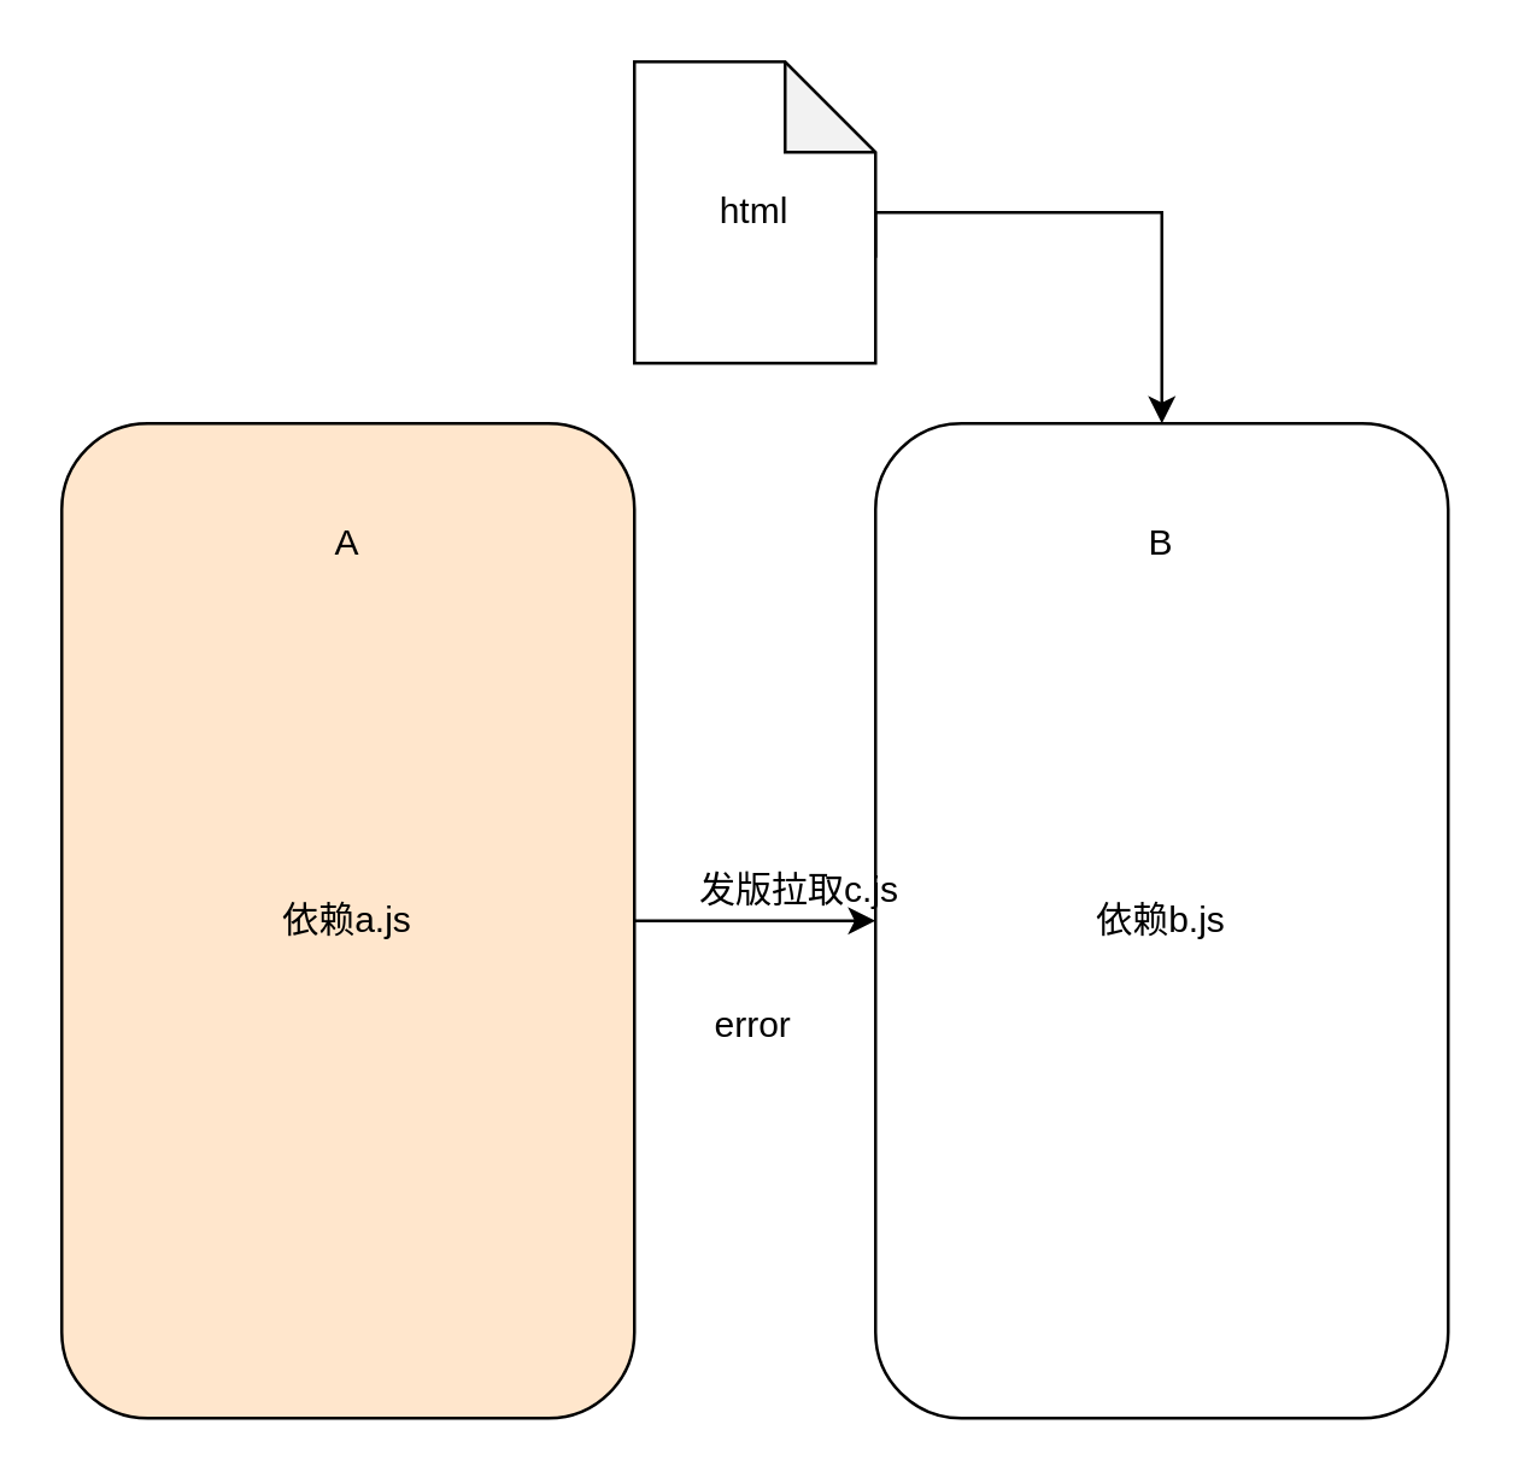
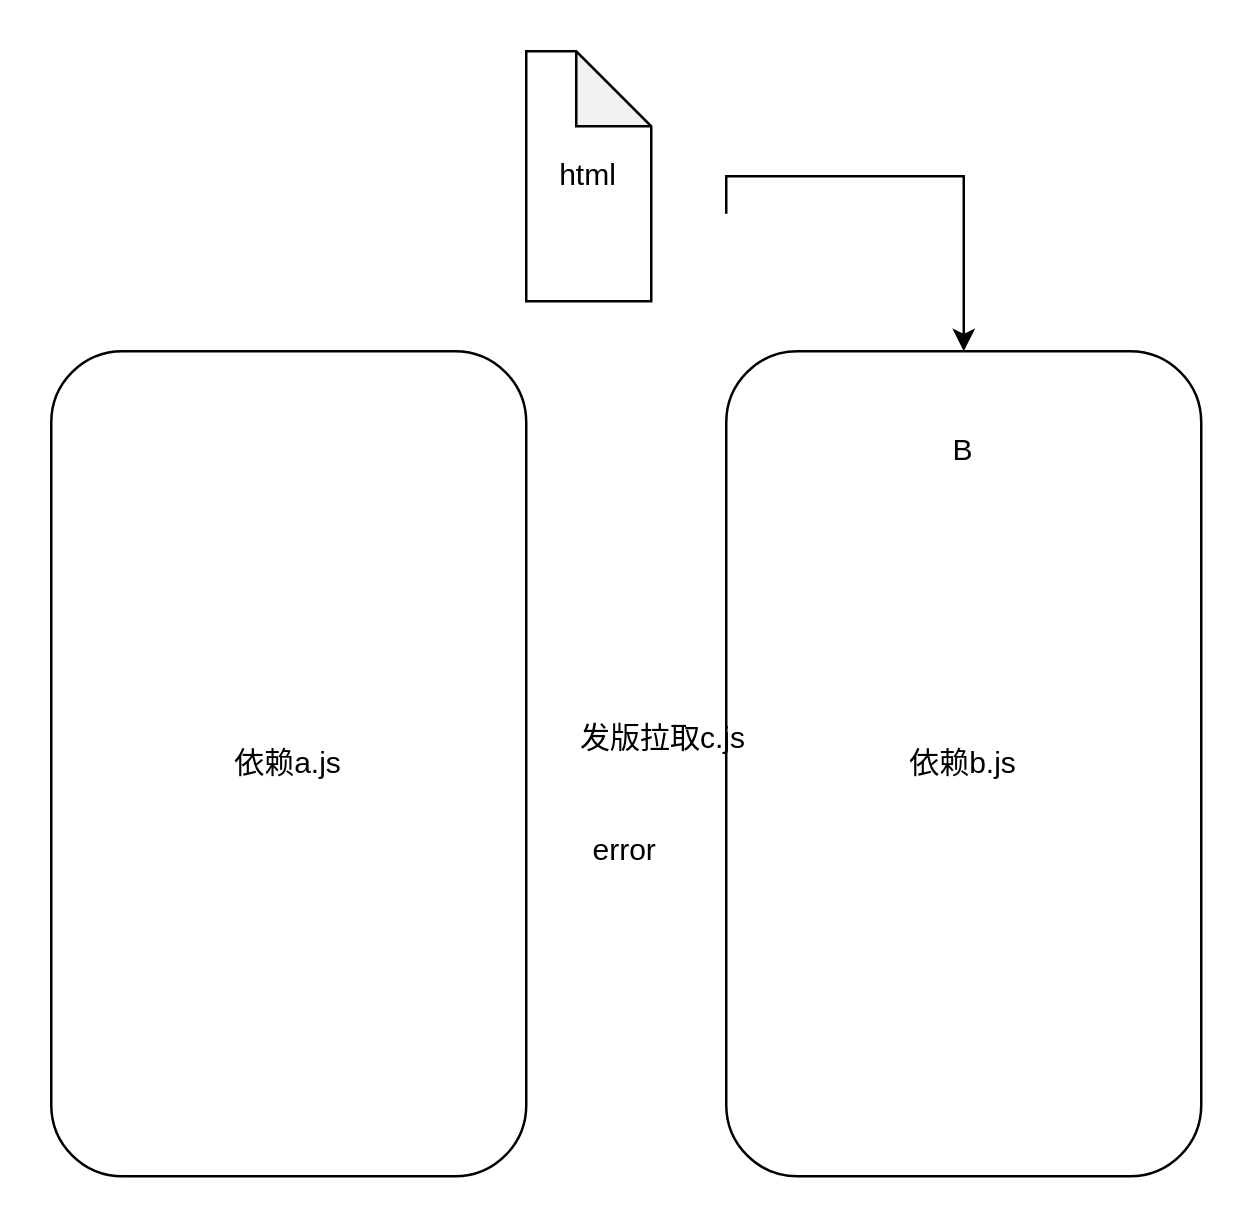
  <mxCell id="0" />
  <mxCell id="1" parent="0" />
- <mxCell id="2" style="edgeStyle=orthogonalEdgeStyle;rounded=0;orthogonalLoop=1;jettySize=auto;html=1;exitX=1;exitY=0.5;exitDx=0;exitDy=0;entryX=0;entryY=0.5;entryDx=0;entryDy=0;" edge="1" parent="1" source="3" target="4"><mxGeometry relative="1" as="geometry"><mxPoint x="270" y="305" as="targetPoint" /></mxGeometry></mxCell>
- <mxCell id="3" value="依赖a.js" style="rounded=1;whiteSpace=wrap;html=1;fillColor=#ffe6cc;" vertex="1" parent="1"><mxGeometry x="20" y="140" width="190" height="330" as="geometry" /></mxCell>
+ <mxCell id="3" value="依赖a.js" style="rounded=1;whiteSpace=wrap;html=1;" vertex="1" parent="1"><mxGeometry x="20" y="140" width="190" height="330" as="geometry" /></mxCell>
  <mxCell id="4" value="依赖b.js" style="rounded=1;whiteSpace=wrap;html=1;" vertex="1" parent="1"><mxGeometry x="290" y="140" width="190" height="330" as="geometry" /></mxCell>
  <mxCell id="5" style="edgeStyle=orthogonalEdgeStyle;rounded=0;orthogonalLoop=1;jettySize=auto;html=1;exitX=0;exitY=0;exitDx=80;exitDy=65;exitPerimeter=0;entryX=0.5;entryY=0;entryDx=0;entryDy=0;" edge="1" parent="1" source="6" target="4"><mxGeometry relative="1" as="geometry"><Array as="points"><mxPoint x="290" y="70" /><mxPoint x="385" y="70" /></Array></mxGeometry></mxCell>
- <mxCell id="6" value="html" style="shape=note;whiteSpace=wrap;html=1;backgroundOutline=1;darkOpacity=0.05;" vertex="1" parent="1"><mxGeometry x="210" y="20" width="80" height="100" as="geometry" /></mxCell>
- <mxCell id="7" value="A" style="text;html=1;strokeColor=none;fillColor=none;align=center;verticalAlign=middle;whiteSpace=wrap;rounded=0;" vertex="1" parent="1"><mxGeometry x="95" y="170" width="40" height="20" as="geometry" /></mxCell>
+ <mxCell id="6" value="html" style="shape=note;whiteSpace=wrap;html=1;backgroundOutline=1;darkOpacity=0.05;" vertex="1" parent="1"><mxGeometry x="210" y="20" width="50" height="100" as="geometry" /></mxCell>
  <mxCell id="8" value="B" style="text;html=1;strokeColor=none;fillColor=none;align=center;verticalAlign=middle;whiteSpace=wrap;rounded=0;" vertex="1" parent="1"><mxGeometry x="365" y="170" width="40" height="20" as="geometry" /></mxCell>
  <mxCell id="9" value="发版拉取c.js" style="text;html=1;resizable=0;points=[];autosize=1;align=left;verticalAlign=top;spacingTop=-4;" vertex="1" parent="1"><mxGeometry x="230" y="285" width="80" height="20" as="geometry" /></mxCell>
  <mxCell id="10" value="error" style="text;html=1;resizable=0;points=[];autosize=1;align=left;verticalAlign=top;spacingTop=-4;" vertex="1" parent="1"><mxGeometry x="235" y="330" width="40" height="20" as="geometry" /></mxCell>
